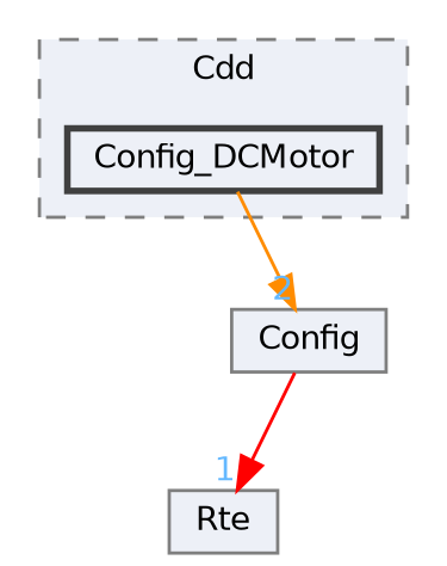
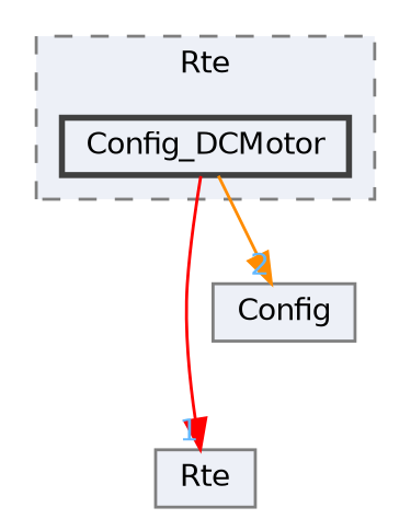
  digraph {
    compound=true
    node [color=grey50 fillcolor="#edf0f7" fontname=Helvetica fontsize=10 shape=box style=filled]
    edge [fontcolor=steelblue1 fontname=Helvetica fontsize=10 labeldistance=1.5 labelfontname=Helvetica labelfontsize=10]
    n1 [color=grey25 height=0.2 label=Config_DCMotor style="filled,bold" width=0.4]
    n2 [height=0.2 label=Rte width=0.4]
    n3 [height=0.2 label=Config width=0.4]
    subgraph cluster_1 {
      bgcolor="#edf0f7"
      fontname=Helvetica
      fontsize=10
-     label=Cdd
+     label=Rte
      pencolor=grey50
      style="filled,dashed"
      n1
    }
-   n3 -> n2 [color=red headlabel=1]
+   n1 -> n2 [color=red headlabel=1]
    n1 -> n3 [color=darkorange headlabel=2]
  }
